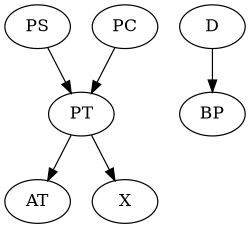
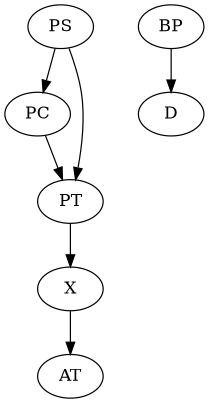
  digraph {
    n1 [label=PS]
    n2 [label=PC]
    n3 [label=PT]
    n4 [label=BP]
    n5 [label=D]
    n6 [label=AT]
    n7 [label=X]
+   n1 -> n2
    n1 -> n3
    n2 -> n3
-   n3 -> n6
+   n7 -> n6
    n3 -> n7
-   n5 -> n4
+   n4 -> n5
  }
